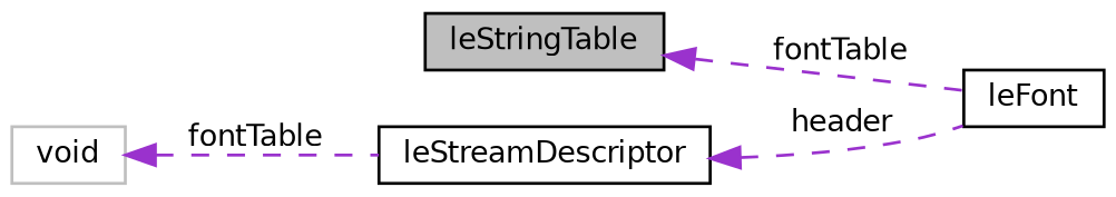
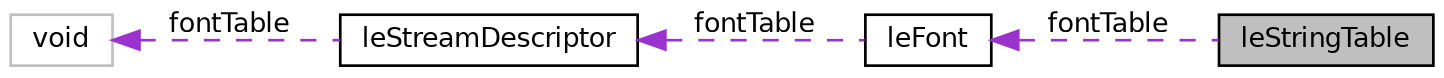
  digraph {
    rankdir=LR
    node [color=black fillcolor=white fontname=Helvetica fontsize=10 shape=record style=filled]
    edge [color=darkorchid3 dir=back fontname=Helvetica fontsize=10 labelfontname=Helvetica labelfontsize=10 style=dashed]
    n1 [fillcolor=grey75 fontcolor=black height=0.2 label=leStringTable width=0.4]
    n2 [height=0.2 label=leStreamDescriptor width=0.4]
    n3 [height=0.2 label=leFont width=0.4]
    n4 [color=grey75 height=0.2 label=void width=0.4]
-   n2 -> n3 [label=" header"]
-   n1 -> n3 [label=" fontTable"]
+   n2 -> n3 [label=" fontTable"]
+   n3 -> n1 [label=" fontTable"]
    n4 -> n2 [label=" fontTable"]
  }
